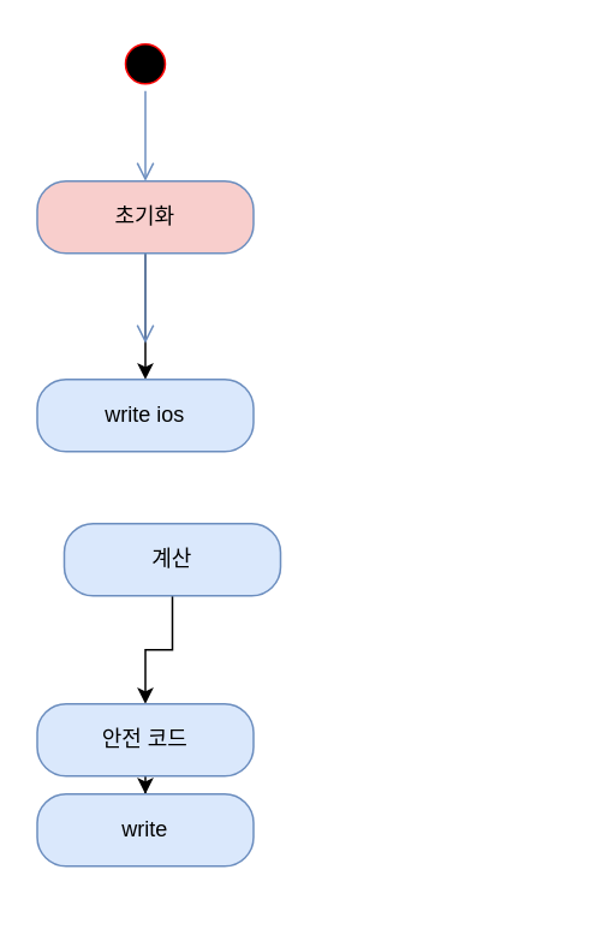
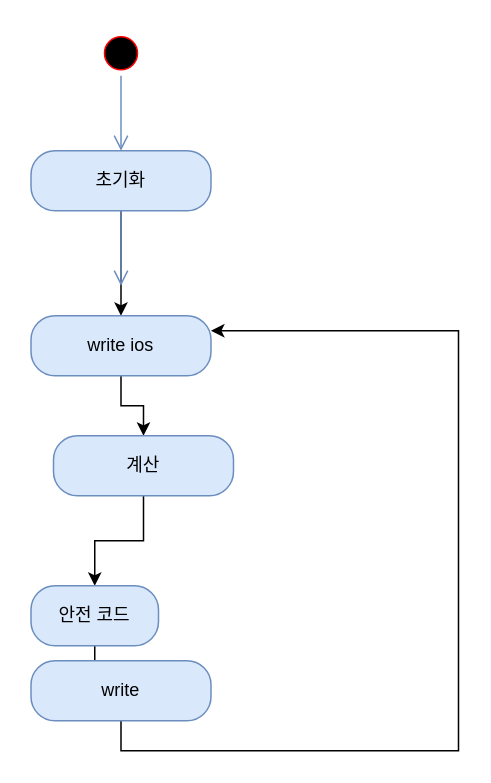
  <mxCell id="0" />
  <mxCell id="1" parent="0" />
  <mxCell id="2" value="" style="ellipse;html=1;shape=startState;fillColor=#000000;strokeColor=#ff0000;" vertex="1" parent="1"><mxGeometry x="65" y="20" width="30" height="30" as="geometry" /></mxCell>
  <mxCell id="3" value="" style="edgeStyle=orthogonalEdgeStyle;html=1;verticalAlign=bottom;endArrow=open;endSize=8;strokeColor=#6c8ebf;rounded=0;entryX=0.5;entryY=0;entryDx=0;entryDy=0;fillColor=#dae8fc;" edge="1" source="2" parent="1" target="5"><mxGeometry relative="1" as="geometry"><mxPoint x="80" y="110" as="targetPoint" /></mxGeometry></mxCell>
  <mxCell id="4" value="" style="edgeStyle=orthogonalEdgeStyle;rounded=0;orthogonalLoop=1;jettySize=auto;html=1;" edge="1" parent="1" source="5" target="8"><mxGeometry relative="1" as="geometry" /></mxCell>
- <mxCell id="5" value="초기화" style="rounded=1;whiteSpace=wrap;html=1;arcSize=40;fillColor=#f8cecc;strokeColor=#6c8ebf;" vertex="1" parent="1"><mxGeometry x="20" y="100" width="120" height="40" as="geometry" /></mxCell>
+ <mxCell id="5" value="초기화" style="rounded=1;whiteSpace=wrap;html=1;arcSize=40;fillColor=#dae8fc;strokeColor=#6c8ebf;" vertex="1" parent="1"><mxGeometry x="20" y="100" width="120" height="40" as="geometry" /></mxCell>
  <mxCell id="6" value="" style="edgeStyle=orthogonalEdgeStyle;html=1;verticalAlign=bottom;endArrow=open;endSize=8;strokeColor=#6c8ebf;rounded=0;fillColor=#dae8fc;" edge="1" source="5" parent="1"><mxGeometry relative="1" as="geometry"><mxPoint x="80" y="190" as="targetPoint" /></mxGeometry></mxCell>
+ <mxCell id="7" value="" style="edgeStyle=orthogonalEdgeStyle;rounded=0;orthogonalLoop=1;jettySize=auto;html=1;" edge="1" parent="1" source="8" target="10"><mxGeometry relative="1" as="geometry" /></mxCell>
  <mxCell id="8" value="write ios" style="whiteSpace=wrap;html=1;fillColor=#dae8fc;strokeColor=#6c8ebf;rounded=1;arcSize=40;" vertex="1" parent="1"><mxGeometry x="20" y="210" width="120" height="40" as="geometry" /></mxCell>
  <mxCell id="9" value="" style="edgeStyle=orthogonalEdgeStyle;rounded=0;orthogonalLoop=1;jettySize=auto;html=1;" edge="1" parent="1" source="10" target="12"><mxGeometry relative="1" as="geometry" /></mxCell>
  <mxCell id="10" value="계산" style="whiteSpace=wrap;html=1;fillColor=#dae8fc;strokeColor=#6c8ebf;rounded=1;arcSize=40;" vertex="1" parent="1"><mxGeometry x="35" y="290" width="120" height="40" as="geometry" /></mxCell>
  <mxCell id="11" value="" style="edgeStyle=orthogonalEdgeStyle;rounded=0;orthogonalLoop=1;jettySize=auto;html=1;" edge="1" parent="1" source="12" target="14"><mxGeometry relative="1" as="geometry" /></mxCell>
- <mxCell id="12" value="안전 코드" style="whiteSpace=wrap;html=1;fillColor=#dae8fc;strokeColor=#6c8ebf;rounded=1;arcSize=40;" vertex="1" parent="1"><mxGeometry x="20" y="390" width="120" height="40" as="geometry" /></mxCell>
+ <mxCell id="12" value="안전 코드" style="whiteSpace=wrap;html=1;fillColor=#dae8fc;strokeColor=#6c8ebf;rounded=1;arcSize=40;" vertex="1" parent="1"><mxGeometry x="20" y="390" width="85" height="40" as="geometry" /></mxCell>
+ <mxCell id="13" style="edgeStyle=orthogonalEdgeStyle;rounded=0;orthogonalLoop=1;jettySize=auto;html=1;entryX=1;entryY=0.25;entryDx=0;entryDy=0;" edge="1" parent="1" source="14" target="8"><mxGeometry relative="1" as="geometry"><Array as="points"><mxPoint x="305" y="500" /><mxPoint x="305" y="220" /></Array></mxGeometry></mxCell>
  <mxCell id="14" value="write" style="whiteSpace=wrap;html=1;fillColor=#dae8fc;strokeColor=#6c8ebf;rounded=1;arcSize=40;" vertex="1" parent="1"><mxGeometry x="20" y="440" width="120" height="40" as="geometry" /></mxCell>
